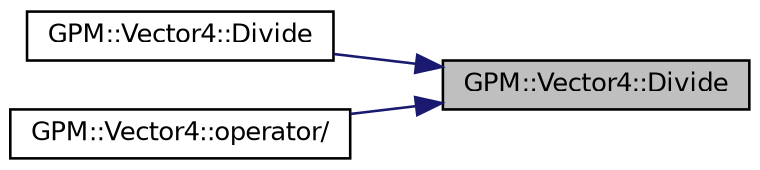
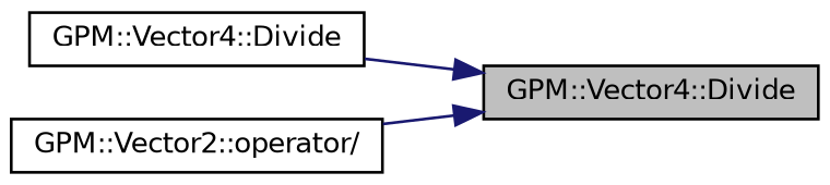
  digraph {
    rankdir=RL
    node [color=black fillcolor=white fontname=Helvetica fontsize=10 shape=record style=filled]
    edge [color=midnightblue dir=back fontname=Helvetica fontsize=10 labelfontname=Helvetica labelfontsize=10 style=solid]
    n1 [fillcolor=grey75 fontcolor=black height=0.2 label="GPM::Vector4::Divide" width=0.4]
    n2 [height=0.2 label="GPM::Vector4::Divide" width=0.4]
-   n3 [height=0.2 label="GPM::Vector4::operator/" width=0.4]
+   n3 [height=0.2 label="GPM::Vector2::operator/" width=0.4]
    n1 -> n2
    n1 -> n3
  }
